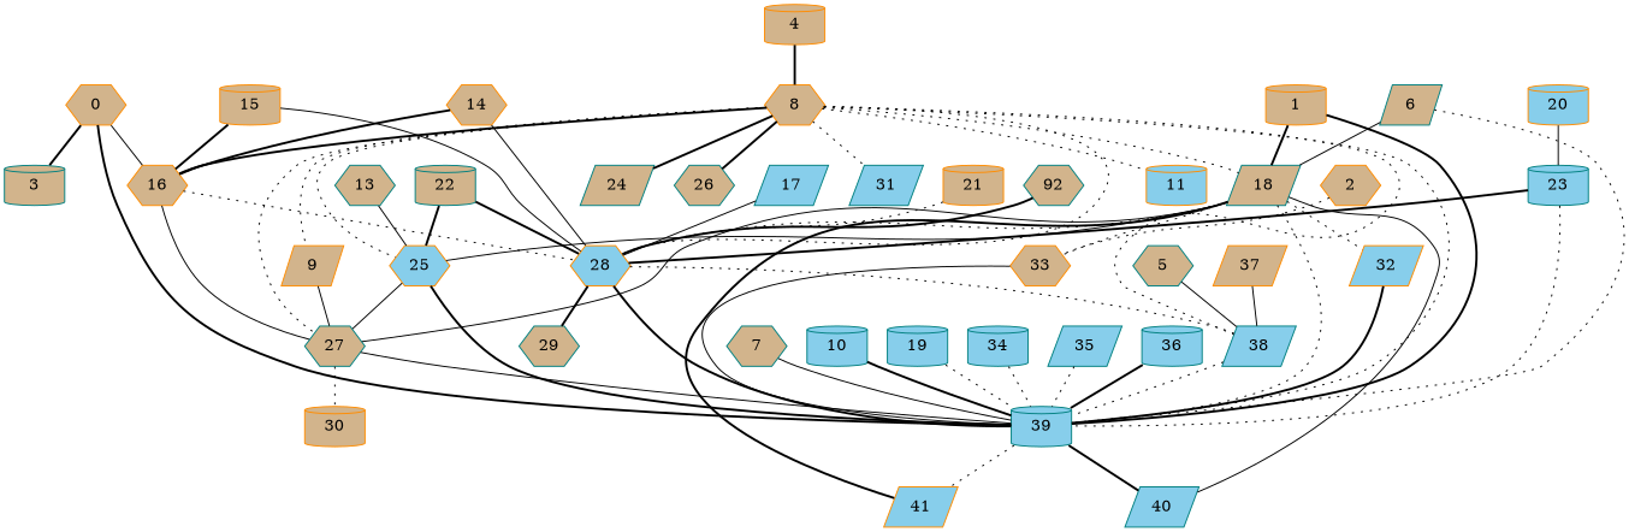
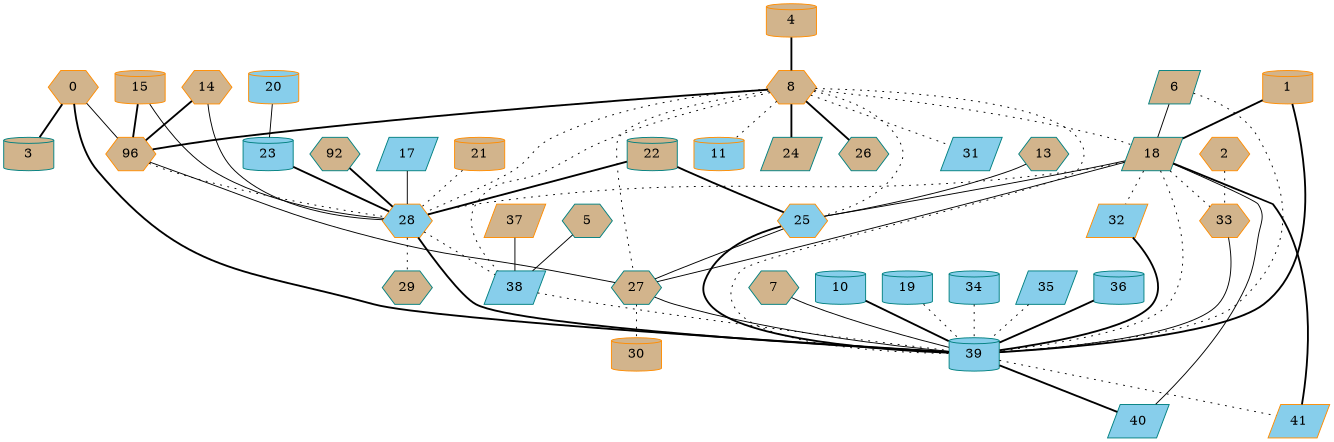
  strict graph {
    node [color=teal fillcolor=tan shape=hexagon style=filled]
    edge [style=dotted]
    0 [color=darkorange]
    3 [shape=cylinder]
-   16 [color=darkorange]
+   16 [color=darkorange label=96]
    39 [fillcolor=skyblue shape=cylinder]
    27
    28 [color=darkorange fillcolor=skyblue]
    40 [fillcolor=skyblue shape=parallelogram]
    41 [color=darkorange fillcolor=skyblue shape=parallelogram]
    30 [color=darkorange shape=cylinder]
    38 [fillcolor=skyblue shape=parallelogram]
    29
    1 [color=darkorange shape=cylinder]
    18 [shape=parallelogram]
    33 [color=darkorange]
    25 [color=darkorange fillcolor=skyblue]
    32 [color=darkorange fillcolor=skyblue shape=parallelogram]
    2 [color=darkorange]
    4 [color=darkorange shape=cylinder]
    8 [color=darkorange]
-   9 [color=darkorange shape=parallelogram]
    11 [color=darkorange fillcolor=skyblue shape=cylinder]
    24 [shape=parallelogram]
    26
    31 [fillcolor=skyblue shape=parallelogram]
    23 [fillcolor=skyblue shape=cylinder]
    5
    6 [shape=parallelogram]
    7
    10 [fillcolor=skyblue shape=cylinder]
    n30 [label=92]
    13
    14 [color=darkorange]
    15 [color=darkorange shape=cylinder]
    17 [fillcolor=skyblue shape=parallelogram]
    19 [fillcolor=skyblue shape=cylinder]
    20 [color=darkorange fillcolor=skyblue shape=cylinder]
    21 [color=darkorange shape=cylinder]
    22 [shape=cylinder]
    34 [fillcolor=skyblue shape=cylinder]
    35 [fillcolor=skyblue shape=parallelogram]
    36 [fillcolor=skyblue shape=cylinder]
    37 [color=darkorange shape=parallelogram]
    0 -- 3 [style=bold]
    0 -- 16 [style=solid]
    0 -- 39 [style=bold]
    16 -- 27 [style=solid]
    16 -- 28
    39 -- 40 [style=bold]
    39 -- 41
    27 -- 39 [style=solid]
    27 -- 30
    28 -- 39 [style=bold]
    28 -- 38
-   28 -- 29 [style=bold]
+   28 -- 29
    38 -- 39
    1 -- 39 [style=bold]
    1 -- 18 [style=bold]
    18 -- 39
    18 -- 27 [style=solid]
    18 -- 28
    18 -- 40 [style=solid]
    18 -- 41 [style=bold]
    18 -- 33
    18 -- 25 [style=solid]
    18 -- 32
    33 -- 39 [style=solid]
    25 -- 39 [style=bold]
    25 -- 27 [style=solid]
    32 -- 39 [style=bold]
    2 -- 33
    4 -- 8 [style=bold]
    8 -- 16 [style=bold]
    8 -- 39
    8 -- 27
    8 -- 28
    8 -- 38
    8 -- 18
    8 -- 25
-   8 -- 9
    8 -- 11
    8 -- 24 [style=bold]
    8 -- 26 [style=bold]
    8 -- 31
-   9 -- 27 [style=solid]
-   23 -- 39
    23 -- 28 [style=bold]
    5 -- 38 [style=solid]
    6 -- 39
    6 -- 18 [style=solid]
    7 -- 39 [style=solid]
    10 -- 39 [style=bold]
    n30 -- 28 [style=bold]
    13 -- 25 [style=solid]
    14 -- 16 [style=bold]
    14 -- 28 [style=solid]
    15 -- 16 [style=bold]
    15 -- 28 [style=solid]
    17 -- 28 [style=solid]
    19 -- 39
    20 -- 23 [style=solid]
    21 -- 28
    22 -- 28 [style=bold]
    22 -- 25 [style=bold]
    34 -- 39
    35 -- 39
    36 -- 39 [style=bold]
    37 -- 38 [style=solid]
  }
